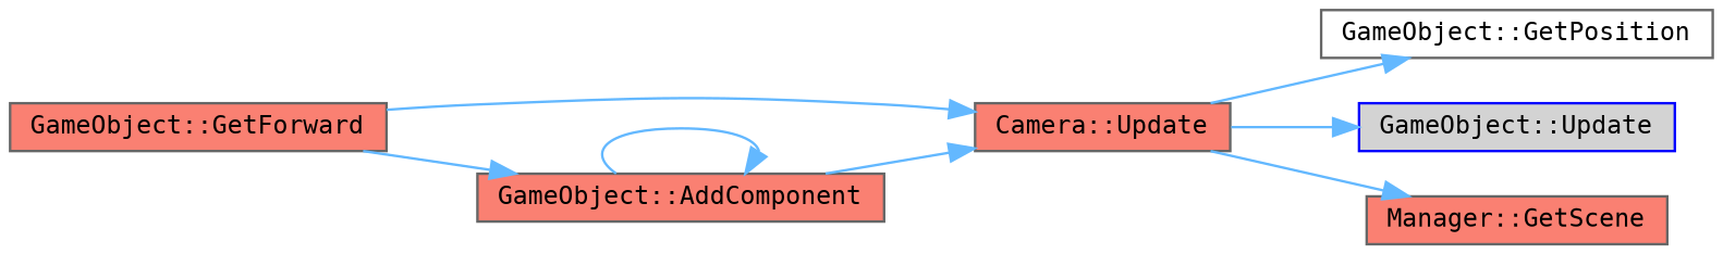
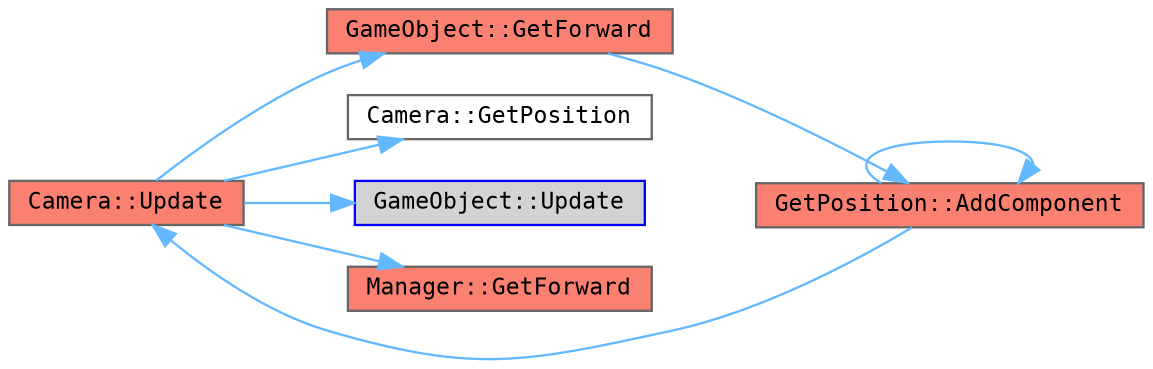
  digraph {
    fontname="DejaVu Sans Mono"
    rankdir=LR
    node [color=gray40 fillcolor=salmon fontname="DejaVu Sans Mono" fontsize=10 shape=box style=filled]
    edge [color=steelblue1 fontname="DejaVu Sans Mono" fontsize=10 labelfontname=Helvetica labelfontsize=10 style=solid]
    n1 [fontcolor=black height=0.2 label="Camera::Update" width=0.4]
    n2 [height=0.2 label="GameObject::GetForward" width=0.4]
-   n3 [fillcolor=white height=0.2 label="GameObject::GetPosition" width=0.4]
+   n3 [fillcolor=white height=0.2 label="Camera::GetPosition" width=0.4]
    n4 [color=blue fillcolor=lightgrey height=0.2 label="GameObject::Update" width=0.4]
-   n5 [height=0.2 label="Manager::GetScene" width=0.4]
-   n6 [height=0.2 label="GameObject::AddComponent" width=0.4]
-   n2 -> n1
+   n5 [height=0.2 label="Manager::GetForward" width=0.4]
+   n6 [height=0.2 label="GetPosition::AddComponent" width=0.4]
+   n1 -> n2
    n1 -> n3
    n1 -> n4
    n1 -> n5
    n2 -> n6
    n6 -> n1
    n6 -> n6
  }
